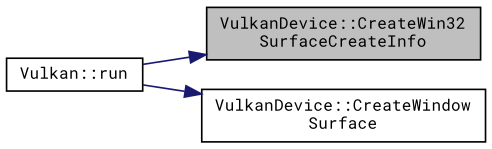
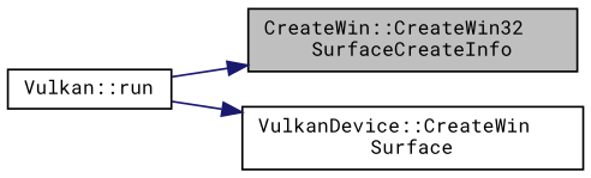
  digraph {
    fontname="Roboto Mono"
    rankdir=RL
    node [color=black fillcolor=white fontname="Roboto Mono" fontsize=10 shape=record style=filled]
    edge [color=midnightblue dir=back fontname="Roboto Mono" fontsize=10 labelfontname=Helvetica labelfontsize=10 style=solid]
-   n1 [fillcolor=grey75 fontcolor=black height=0.2 label="VulkanDevice::CreateWin32\lSurfaceCreateInfo" width=0.4]
+   n1 [fillcolor=grey75 fontcolor=black height=0.2 label="CreateWin::CreateWin32\lSurfaceCreateInfo" width=0.4]
    n2 [height=0.2 label="Vulkan::run" width=0.4]
-   n3 [height=0.2 label="VulkanDevice::CreateWindow\lSurface" width=0.4]
+   n3 [height=0.2 label="VulkanDevice::CreateWin\lSurface" width=0.4]
    n1 -> n2
    n3 -> n2
  }
